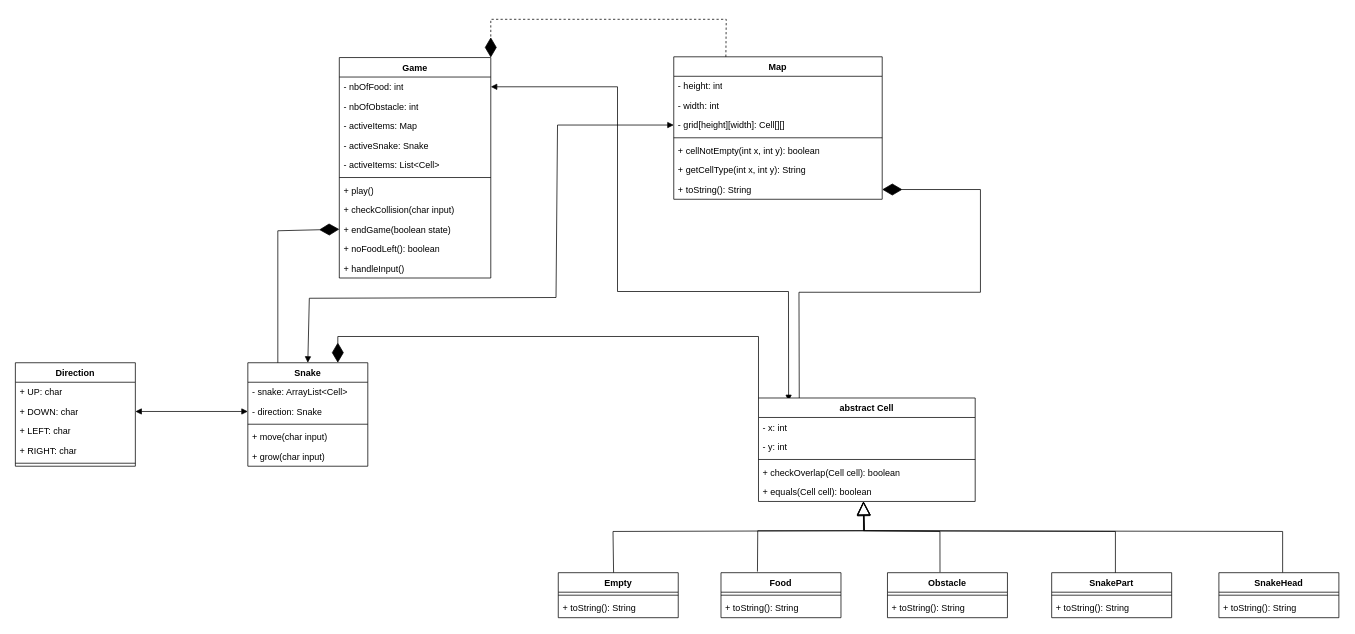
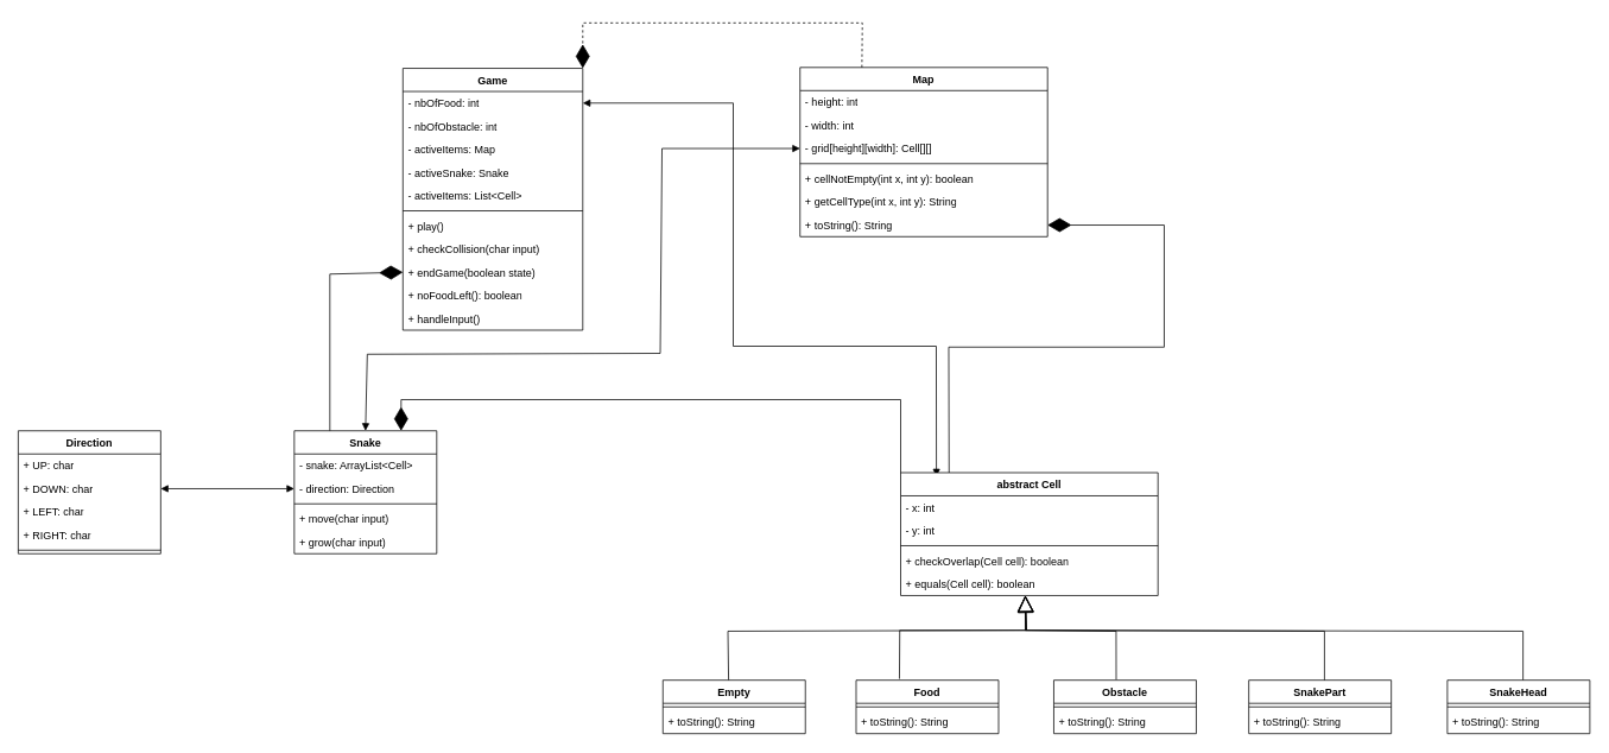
  <mxCell id="0" />
  <mxCell id="1" parent="0" />
  <mxCell id="2" value="Map" style="swimlane;fontStyle=1;align=center;verticalAlign=top;childLayout=stackLayout;horizontal=1;startSize=26;horizontalStack=0;resizeParent=1;resizeParentMax=0;resizeLast=0;collapsible=1;marginBottom=0;whiteSpace=wrap;html=1;" parent="1" vertex="1"><mxGeometry x="898" y="70" width="278" height="190" as="geometry" /></mxCell>
  <mxCell id="3" value="- height: int" style="text;align=left;verticalAlign=top;spacingLeft=4;spacingRight=4;overflow=hidden;rotatable=0;points=[[0,0.5],[1,0.5]];portConstraint=eastwest;whiteSpace=wrap;html=1;" parent="2" vertex="1"><mxGeometry y="26" width="278" height="26" as="geometry" /></mxCell>
  <mxCell id="4" value="- width: int" style="text;align=left;verticalAlign=top;spacingLeft=4;spacingRight=4;overflow=hidden;rotatable=0;points=[[0,0.5],[1,0.5]];portConstraint=eastwest;whiteSpace=wrap;html=1;" parent="2" vertex="1"><mxGeometry y="52" width="278" height="26" as="geometry" /></mxCell>
  <mxCell id="5" value="- grid[height][width]: Cell[][]" style="text;align=left;verticalAlign=top;spacingLeft=4;spacingRight=4;overflow=hidden;rotatable=0;points=[[0,0.5],[1,0.5]];portConstraint=eastwest;whiteSpace=wrap;html=1;" parent="2" vertex="1"><mxGeometry y="78" width="278" height="26" as="geometry" /></mxCell>
  <mxCell id="6" value="" style="line;strokeWidth=1;align=left;verticalAlign=middle;spacingTop=-1;spacingLeft=3;spacingRight=3;rotatable=0;labelPosition=right;points=[];portConstraint=eastwest;" parent="2" vertex="1"><mxGeometry y="104" width="278" height="8" as="geometry" /></mxCell>
  <mxCell id="7" value="+ cellNotEmpty(int x, int y): boolean&lt;div&gt;&lt;br&gt;&lt;/div&gt;" style="text;align=left;verticalAlign=top;spacingLeft=4;spacingRight=4;overflow=hidden;rotatable=0;points=[[0,0.5],[1,0.5]];portConstraint=eastwest;whiteSpace=wrap;html=1;" parent="2" vertex="1"><mxGeometry y="112" width="278" height="26" as="geometry" /></mxCell>
  <mxCell id="8" value="+ getCellType(int x, int y): String" style="text;align=left;verticalAlign=top;spacingLeft=4;spacingRight=4;overflow=hidden;rotatable=0;points=[[0,0.5],[1,0.5]];portConstraint=eastwest;whiteSpace=wrap;html=1;" parent="2" vertex="1"><mxGeometry y="138" width="278" height="26" as="geometry" /></mxCell>
  <mxCell id="9" value="+ toString(): String" style="text;align=left;verticalAlign=top;spacingLeft=4;spacingRight=4;overflow=hidden;rotatable=0;points=[[0,0.5],[1,0.5]];portConstraint=eastwest;whiteSpace=wrap;html=1;" parent="2" vertex="1"><mxGeometry y="164" width="278" height="26" as="geometry" /></mxCell>
  <mxCell id="10" value="Snake" style="swimlane;fontStyle=1;align=center;verticalAlign=top;childLayout=stackLayout;horizontal=1;startSize=26;horizontalStack=0;resizeParent=1;resizeParentMax=0;resizeLast=0;collapsible=1;marginBottom=0;whiteSpace=wrap;html=1;" parent="1" vertex="1"><mxGeometry x="330" y="478" width="160" height="138" as="geometry" /></mxCell>
  <mxCell id="11" value="- snake: ArrayList&amp;lt;Cell&amp;gt;" style="text;align=left;verticalAlign=top;spacingLeft=4;spacingRight=4;overflow=hidden;rotatable=0;points=[[0,0.5],[1,0.5]];portConstraint=eastwest;whiteSpace=wrap;html=1;" parent="10" vertex="1"><mxGeometry y="26" width="160" height="26" as="geometry" /></mxCell>
- <mxCell id="12" value="- direction: Snake" style="text;align=left;verticalAlign=top;spacingLeft=4;spacingRight=4;overflow=hidden;rotatable=0;points=[[0,0.5],[1,0.5]];portConstraint=eastwest;whiteSpace=wrap;html=1;" parent="10" vertex="1"><mxGeometry y="52" width="160" height="26" as="geometry" /></mxCell>
+ <mxCell id="12" value="- direction: Direction" style="text;align=left;verticalAlign=top;spacingLeft=4;spacingRight=4;overflow=hidden;rotatable=0;points=[[0,0.5],[1,0.5]];portConstraint=eastwest;whiteSpace=wrap;html=1;" parent="10" vertex="1"><mxGeometry y="52" width="160" height="26" as="geometry" /></mxCell>
  <mxCell id="13" value="" style="line;strokeWidth=1;align=left;verticalAlign=middle;spacingTop=-1;spacingLeft=3;spacingRight=3;rotatable=0;labelPosition=right;points=[];portConstraint=eastwest;" parent="10" vertex="1"><mxGeometry y="78" width="160" height="8" as="geometry" /></mxCell>
  <mxCell id="14" value="+ move(char input)" style="text;align=left;verticalAlign=top;spacingLeft=4;spacingRight=4;overflow=hidden;rotatable=0;points=[[0,0.5],[1,0.5]];portConstraint=eastwest;whiteSpace=wrap;html=1;" parent="10" vertex="1"><mxGeometry y="86" width="160" height="26" as="geometry" /></mxCell>
  <mxCell id="15" value="+ grow(char input)" style="text;align=left;verticalAlign=top;spacingLeft=4;spacingRight=4;overflow=hidden;rotatable=0;points=[[0,0.5],[1,0.5]];portConstraint=eastwest;whiteSpace=wrap;html=1;" parent="10" vertex="1"><mxGeometry y="112" width="160" height="26" as="geometry" /></mxCell>
  <mxCell id="16" value="Direction" style="swimlane;fontStyle=1;align=center;verticalAlign=top;childLayout=stackLayout;horizontal=1;startSize=26;horizontalStack=0;resizeParent=1;resizeParentMax=0;resizeLast=0;collapsible=1;marginBottom=0;whiteSpace=wrap;html=1;" parent="1" vertex="1"><mxGeometry x="20" y="478" width="160" height="138" as="geometry" /></mxCell>
  <mxCell id="17" value="+ UP: char" style="text;align=left;verticalAlign=top;spacingLeft=4;spacingRight=4;overflow=hidden;rotatable=0;points=[[0,0.5],[1,0.5]];portConstraint=eastwest;whiteSpace=wrap;html=1;" parent="16" vertex="1"><mxGeometry y="26" width="160" height="26" as="geometry" /></mxCell>
  <mxCell id="18" value="+ DOWN: char" style="text;align=left;verticalAlign=top;spacingLeft=4;spacingRight=4;overflow=hidden;rotatable=0;points=[[0,0.5],[1,0.5]];portConstraint=eastwest;whiteSpace=wrap;html=1;" parent="16" vertex="1"><mxGeometry y="52" width="160" height="26" as="geometry" /></mxCell>
  <mxCell id="19" value="+ LEFT: char" style="text;align=left;verticalAlign=top;spacingLeft=4;spacingRight=4;overflow=hidden;rotatable=0;points=[[0,0.5],[1,0.5]];portConstraint=eastwest;whiteSpace=wrap;html=1;" parent="16" vertex="1"><mxGeometry y="78" width="160" height="26" as="geometry" /></mxCell>
  <mxCell id="20" value="+ RIGHT: char" style="text;align=left;verticalAlign=top;spacingLeft=4;spacingRight=4;overflow=hidden;rotatable=0;points=[[0,0.5],[1,0.5]];portConstraint=eastwest;whiteSpace=wrap;html=1;" parent="16" vertex="1"><mxGeometry y="104" width="160" height="26" as="geometry" /></mxCell>
  <mxCell id="21" value="" style="line;strokeWidth=1;align=left;verticalAlign=middle;spacingTop=-1;spacingLeft=3;spacingRight=3;rotatable=0;labelPosition=right;points=[];portConstraint=eastwest;" parent="16" vertex="1"><mxGeometry y="130" width="160" height="8" as="geometry" /></mxCell>
  <mxCell id="22" value="Game" style="swimlane;fontStyle=1;align=center;verticalAlign=top;childLayout=stackLayout;horizontal=1;startSize=26;horizontalStack=0;resizeParent=1;resizeParentMax=0;resizeLast=0;collapsible=1;marginBottom=0;whiteSpace=wrap;html=1;" parent="1" vertex="1"><mxGeometry x="452" y="71" width="202" height="294" as="geometry" /></mxCell>
  <mxCell id="23" value="- nbOfFood: int" style="text;align=left;verticalAlign=top;spacingLeft=4;spacingRight=4;overflow=hidden;rotatable=0;points=[[0,0.5],[1,0.5]];portConstraint=eastwest;whiteSpace=wrap;html=1;" parent="22" vertex="1"><mxGeometry y="26" width="202" height="26" as="geometry" /></mxCell>
  <mxCell id="24" value="- nbOfObstacle: int" style="text;align=left;verticalAlign=top;spacingLeft=4;spacingRight=4;overflow=hidden;rotatable=0;points=[[0,0.5],[1,0.5]];portConstraint=eastwest;whiteSpace=wrap;html=1;" parent="22" vertex="1"><mxGeometry y="52" width="202" height="26" as="geometry" /></mxCell>
  <mxCell id="25" value="- activeItems: Map" style="text;align=left;verticalAlign=top;spacingLeft=4;spacingRight=4;overflow=hidden;rotatable=0;points=[[0,0.5],[1,0.5]];portConstraint=eastwest;whiteSpace=wrap;html=1;" parent="22" vertex="1"><mxGeometry y="78" width="202" height="26" as="geometry" /></mxCell>
  <mxCell id="26" value="- activeSnake: Snake" style="text;align=left;verticalAlign=top;spacingLeft=4;spacingRight=4;overflow=hidden;rotatable=0;points=[[0,0.5],[1,0.5]];portConstraint=eastwest;whiteSpace=wrap;html=1;" parent="22" vertex="1"><mxGeometry y="104" width="202" height="26" as="geometry" /></mxCell>
  <mxCell id="27" value="- activeItems: List&amp;lt;Cell&amp;gt;" style="text;align=left;verticalAlign=top;spacingLeft=4;spacingRight=4;overflow=hidden;rotatable=0;points=[[0,0.5],[1,0.5]];portConstraint=eastwest;whiteSpace=wrap;html=1;" parent="22" vertex="1"><mxGeometry y="130" width="202" height="26" as="geometry" /></mxCell>
  <mxCell id="28" value="" style="line;strokeWidth=1;align=left;verticalAlign=middle;spacingTop=-1;spacingLeft=3;spacingRight=3;rotatable=0;labelPosition=right;points=[];portConstraint=eastwest;" parent="22" vertex="1"><mxGeometry y="156" width="202" height="8" as="geometry" /></mxCell>
  <mxCell id="29" value="+ play()" style="text;align=left;verticalAlign=top;spacingLeft=4;spacingRight=4;overflow=hidden;rotatable=0;points=[[0,0.5],[1,0.5]];portConstraint=eastwest;whiteSpace=wrap;html=1;" parent="22" vertex="1"><mxGeometry y="164" width="202" height="26" as="geometry" /></mxCell>
  <mxCell id="30" value="+ checkCollision(char input)" style="text;align=left;verticalAlign=top;spacingLeft=4;spacingRight=4;overflow=hidden;rotatable=0;points=[[0,0.5],[1,0.5]];portConstraint=eastwest;whiteSpace=wrap;html=1;" parent="22" vertex="1"><mxGeometry y="190" width="202" height="26" as="geometry" /></mxCell>
  <mxCell id="31" value="+ endGame(boolean state)" style="text;align=left;verticalAlign=top;spacingLeft=4;spacingRight=4;overflow=hidden;rotatable=0;points=[[0,0.5],[1,0.5]];portConstraint=eastwest;whiteSpace=wrap;html=1;" parent="22" vertex="1"><mxGeometry y="216" width="202" height="26" as="geometry" /></mxCell>
  <mxCell id="32" value="+ noFoodLeft(): boolean" style="text;align=left;verticalAlign=top;spacingLeft=4;spacingRight=4;overflow=hidden;rotatable=0;points=[[0,0.5],[1,0.5]];portConstraint=eastwest;whiteSpace=wrap;html=1;" parent="22" vertex="1"><mxGeometry y="242" width="202" height="26" as="geometry" /></mxCell>
  <mxCell id="33" value="+ handleInput()" style="text;align=left;verticalAlign=top;spacingLeft=4;spacingRight=4;overflow=hidden;rotatable=0;points=[[0,0.5],[1,0.5]];portConstraint=eastwest;whiteSpace=wrap;html=1;" parent="22" vertex="1"><mxGeometry y="268" width="202" height="26" as="geometry" /></mxCell>
  <mxCell id="34" value="" style="endArrow=diamondThin;endFill=1;endSize=24;html=1;rounded=0;exitX=0;exitY=0;exitDx=0;exitDy=0;entryX=0.75;entryY=0;entryDx=0;entryDy=0;" parent="1" source="38" target="10" edge="1"><mxGeometry width="160" relative="1" as="geometry"><mxPoint x="703" y="600" as="sourcePoint" /><mxPoint x="578" y="533" as="targetPoint" /><Array as="points"><mxPoint x="1011" y="443" /><mxPoint x="450" y="443" /></Array></mxGeometry></mxCell>
  <mxCell id="35" value="" style="endArrow=block;startArrow=block;endFill=1;startFill=1;html=1;rounded=0;entryX=0;entryY=0.5;entryDx=0;entryDy=0;exitX=0.5;exitY=0;exitDx=0;exitDy=0;" parent="1" source="10" target="5" edge="1"><mxGeometry width="160" relative="1" as="geometry"><mxPoint x="410" y="448" as="sourcePoint" /><mxPoint x="765" y="448" as="targetPoint" /><Array as="points"><mxPoint x="412" y="392" /><mxPoint x="741" y="391" /><mxPoint x="743" y="161" /></Array></mxGeometry></mxCell>
  <mxCell id="36" value="" style="endArrow=block;startArrow=block;endFill=1;startFill=1;html=1;rounded=0;entryX=1;entryY=0.5;entryDx=0;entryDy=0;exitX=0;exitY=0.5;exitDx=0;exitDy=0;" parent="1" source="12" target="18" edge="1"><mxGeometry width="160" relative="1" as="geometry"><mxPoint x="430" y="498" as="sourcePoint" /><mxPoint x="919" y="22" as="targetPoint" /><Array as="points" /></mxGeometry></mxCell>
  <mxCell id="37" value="" style="endArrow=block;startArrow=block;endFill=1;startFill=1;html=1;rounded=0;exitX=0.139;exitY=0.031;exitDx=0;exitDy=0;entryX=1;entryY=0.5;entryDx=0;entryDy=0;exitPerimeter=0;" parent="1" source="38" target="23" edge="1"><mxGeometry width="160" relative="1" as="geometry"><mxPoint x="439" y="628" as="sourcePoint" /><mxPoint x="662" y="75" as="targetPoint" /><Array as="points"><mxPoint x="1051" y="383" /><mxPoint x="823" y="383" /><mxPoint x="823" y="110" /></Array></mxGeometry></mxCell>
  <mxCell id="38" value="abstract Cell" style="swimlane;fontStyle=1;align=center;verticalAlign=top;childLayout=stackLayout;horizontal=1;startSize=26;horizontalStack=0;resizeParent=1;resizeParentMax=0;resizeLast=0;collapsible=1;marginBottom=0;whiteSpace=wrap;html=1;" parent="1" vertex="1"><mxGeometry x="1011" y="525" width="289" height="138" as="geometry" /></mxCell>
  <mxCell id="39" value="- x: int" style="text;align=left;verticalAlign=top;spacingLeft=4;spacingRight=4;overflow=hidden;rotatable=0;points=[[0,0.5],[1,0.5]];portConstraint=eastwest;whiteSpace=wrap;html=1;" parent="38" vertex="1"><mxGeometry y="26" width="289" height="26" as="geometry" /></mxCell>
  <mxCell id="40" value="- y: int" style="text;align=left;verticalAlign=top;spacingLeft=4;spacingRight=4;overflow=hidden;rotatable=0;points=[[0,0.5],[1,0.5]];portConstraint=eastwest;whiteSpace=wrap;html=1;" parent="38" vertex="1"><mxGeometry y="52" width="289" height="26" as="geometry" /></mxCell>
  <mxCell id="41" value="" style="line;strokeWidth=1;align=left;verticalAlign=middle;spacingTop=-1;spacingLeft=3;spacingRight=3;rotatable=0;labelPosition=right;points=[];portConstraint=eastwest;" parent="38" vertex="1"><mxGeometry y="78" width="289" height="8" as="geometry" /></mxCell>
  <mxCell id="42" value="+ checkOverlap(Cell cell): boolean&lt;div&gt;&lt;br&gt;&lt;/div&gt;" style="text;align=left;verticalAlign=top;spacingLeft=4;spacingRight=4;overflow=hidden;rotatable=0;points=[[0,0.5],[1,0.5]];portConstraint=eastwest;whiteSpace=wrap;html=1;" parent="38" vertex="1"><mxGeometry y="86" width="289" height="26" as="geometry" /></mxCell>
  <mxCell id="43" value="+ equals(Cell cell): boolean" style="text;align=left;verticalAlign=top;spacingLeft=4;spacingRight=4;overflow=hidden;rotatable=0;points=[[0,0.5],[1,0.5]];portConstraint=eastwest;whiteSpace=wrap;html=1;" parent="38" vertex="1"><mxGeometry y="112" width="289" height="26" as="geometry" /></mxCell>
  <mxCell id="44" value="Empty" style="swimlane;fontStyle=1;align=center;verticalAlign=top;childLayout=stackLayout;horizontal=1;startSize=26;horizontalStack=0;resizeParent=1;resizeParentMax=0;resizeLast=0;collapsible=1;marginBottom=0;whiteSpace=wrap;html=1;" parent="1" vertex="1"><mxGeometry x="744" y="758" width="160" height="60" as="geometry" /></mxCell>
  <mxCell id="45" value="" style="line;strokeWidth=1;align=left;verticalAlign=middle;spacingTop=-1;spacingLeft=3;spacingRight=3;rotatable=0;labelPosition=right;points=[];portConstraint=eastwest;" parent="44" vertex="1"><mxGeometry y="26" width="160" height="8" as="geometry" /></mxCell>
  <mxCell id="46" value="+ toString(): String" style="text;align=left;verticalAlign=top;spacingLeft=4;spacingRight=4;overflow=hidden;rotatable=0;points=[[0,0.5],[1,0.5]];portConstraint=eastwest;whiteSpace=wrap;html=1;" parent="44" vertex="1"><mxGeometry y="34" width="160" height="26" as="geometry" /></mxCell>
  <mxCell id="47" value="Food" style="swimlane;fontStyle=1;align=center;verticalAlign=top;childLayout=stackLayout;horizontal=1;startSize=26;horizontalStack=0;resizeParent=1;resizeParentMax=0;resizeLast=0;collapsible=1;marginBottom=0;whiteSpace=wrap;html=1;" parent="1" vertex="1"><mxGeometry x="961" y="758" width="160" height="60" as="geometry" /></mxCell>
  <mxCell id="48" value="" style="line;strokeWidth=1;align=left;verticalAlign=middle;spacingTop=-1;spacingLeft=3;spacingRight=3;rotatable=0;labelPosition=right;points=[];portConstraint=eastwest;" parent="47" vertex="1"><mxGeometry y="26" width="160" height="8" as="geometry" /></mxCell>
  <mxCell id="49" value="+ toString(): String" style="text;align=left;verticalAlign=top;spacingLeft=4;spacingRight=4;overflow=hidden;rotatable=0;points=[[0,0.5],[1,0.5]];portConstraint=eastwest;whiteSpace=wrap;html=1;" parent="47" vertex="1"><mxGeometry y="34" width="160" height="26" as="geometry" /></mxCell>
  <mxCell id="50" value="SnakePart" style="swimlane;fontStyle=1;align=center;verticalAlign=top;childLayout=stackLayout;horizontal=1;startSize=26;horizontalStack=0;resizeParent=1;resizeParentMax=0;resizeLast=0;collapsible=1;marginBottom=0;whiteSpace=wrap;html=1;" parent="1" vertex="1"><mxGeometry x="1402" y="758" width="160" height="60" as="geometry" /></mxCell>
  <mxCell id="51" value="" style="line;strokeWidth=1;align=left;verticalAlign=middle;spacingTop=-1;spacingLeft=3;spacingRight=3;rotatable=0;labelPosition=right;points=[];portConstraint=eastwest;" parent="50" vertex="1"><mxGeometry y="26" width="160" height="8" as="geometry" /></mxCell>
  <mxCell id="52" value="+ toString(): String" style="text;align=left;verticalAlign=top;spacingLeft=4;spacingRight=4;overflow=hidden;rotatable=0;points=[[0,0.5],[1,0.5]];portConstraint=eastwest;whiteSpace=wrap;html=1;" parent="50" vertex="1"><mxGeometry y="34" width="160" height="26" as="geometry" /></mxCell>
  <mxCell id="53" value="Obstacle" style="swimlane;fontStyle=1;align=center;verticalAlign=top;childLayout=stackLayout;horizontal=1;startSize=26;horizontalStack=0;resizeParent=1;resizeParentMax=0;resizeLast=0;collapsible=1;marginBottom=0;whiteSpace=wrap;html=1;" parent="1" vertex="1"><mxGeometry x="1183" y="758" width="160" height="60" as="geometry" /></mxCell>
  <mxCell id="54" value="" style="line;strokeWidth=1;align=left;verticalAlign=middle;spacingTop=-1;spacingLeft=3;spacingRight=3;rotatable=0;labelPosition=right;points=[];portConstraint=eastwest;" parent="53" vertex="1"><mxGeometry y="26" width="160" height="8" as="geometry" /></mxCell>
  <mxCell id="55" value="+ toString(): String" style="text;align=left;verticalAlign=top;spacingLeft=4;spacingRight=4;overflow=hidden;rotatable=0;points=[[0,0.5],[1,0.5]];portConstraint=eastwest;whiteSpace=wrap;html=1;" parent="53" vertex="1"><mxGeometry y="34" width="160" height="26" as="geometry" /></mxCell>
  <mxCell id="56" value="" style="endArrow=block;endSize=16;endFill=0;html=1;rounded=0;exitX=0.438;exitY=-0.011;exitDx=0;exitDy=0;exitPerimeter=0;" parent="1" source="53" edge="1"><mxGeometry x="-0.439" y="-106" width="160" relative="1" as="geometry"><mxPoint x="1252" y="745" as="sourcePoint" /><mxPoint x="1151" y="663" as="targetPoint" /><Array as="points"><mxPoint x="1253" y="703" /><mxPoint x="1152" y="702" /></Array><mxPoint x="104" y="95" as="offset" /></mxGeometry></mxCell>
  <mxCell id="57" value="" style="endArrow=block;endSize=16;endFill=0;html=1;rounded=0;exitX=0.438;exitY=-0.011;exitDx=0;exitDy=0;exitPerimeter=0;" parent="1" edge="1"><mxGeometry x="-0.439" y="-106" width="160" relative="1" as="geometry"><mxPoint x="1487" y="758" as="sourcePoint" /><mxPoint x="1151" y="664" as="targetPoint" /><Array as="points"><mxPoint x="1487" y="703" /><mxPoint x="1152" y="702" /></Array><mxPoint x="104" y="95" as="offset" /></mxGeometry></mxCell>
  <mxCell id="58" value="" style="endArrow=block;endSize=16;endFill=0;html=1;rounded=0;exitX=0.461;exitY=-0.003;exitDx=0;exitDy=0;exitPerimeter=0;" parent="1" source="44" edge="1"><mxGeometry x="-0.439" y="-106" width="160" relative="1" as="geometry"><mxPoint x="1253" y="758" as="sourcePoint" /><mxPoint x="1151" y="663" as="targetPoint" /><Array as="points"><mxPoint x="817" y="703" /><mxPoint x="1152" y="702" /></Array><mxPoint x="104" y="95" as="offset" /></mxGeometry></mxCell>
  <mxCell id="59" value="" style="endArrow=block;endSize=16;endFill=0;html=1;rounded=0;exitX=0.304;exitY=-0.025;exitDx=0;exitDy=0;exitPerimeter=0;" parent="1" source="47" edge="1"><mxGeometry x="-0.439" y="-106" width="160" relative="1" as="geometry"><mxPoint x="1253" y="758" as="sourcePoint" /><mxPoint x="1151" y="663" as="targetPoint" /><Array as="points"><mxPoint x="1010" y="702" /><mxPoint x="1152" y="702" /></Array><mxPoint x="104" y="95" as="offset" /></mxGeometry></mxCell>
  <mxCell id="60" value="" style="endArrow=diamondThin;endFill=1;endSize=24;html=1;rounded=0;exitX=0.25;exitY=0;exitDx=0;exitDy=0;entryX=0;entryY=0.5;entryDx=0;entryDy=0;" parent="1" source="10" target="31" edge="1"><mxGeometry width="160" relative="1" as="geometry"><mxPoint x="713" y="610" as="sourcePoint" /><mxPoint x="499" y="649" as="targetPoint" /><Array as="points"><mxPoint x="370" y="302" /></Array></mxGeometry></mxCell>
  <mxCell id="61" value="" style="endArrow=diamondThin;endFill=1;endSize=24;html=1;rounded=0;entryX=1;entryY=0;entryDx=0;entryDy=0;exitX=0.25;exitY=0;exitDx=0;exitDy=0;dashed=1;" parent="1" source="2" target="22" edge="1"><mxGeometry width="160" relative="1" as="geometry"><mxPoint x="920" y="62" as="sourcePoint" /><mxPoint x="640" y="24" as="targetPoint" /><Array as="points"><mxPoint x="968" y="20" /><mxPoint x="654" y="20" /></Array></mxGeometry></mxCell>
  <mxCell id="62" value="" style="endArrow=diamondThin;endFill=1;endSize=24;html=1;rounded=0;entryX=1;entryY=0.5;entryDx=0;entryDy=0;exitX=0.365;exitY=-0.049;exitDx=0;exitDy=0;exitPerimeter=0;" parent="1" target="9" edge="1"><mxGeometry width="160" relative="1" as="geometry"><mxPoint x="1065.37" y="524.996" as="sourcePoint" /><mxPoint x="1063.005" y="292.836" as="targetPoint" /><Array as="points"><mxPoint x="1065" y="384" /><mxPoint x="1307" y="384" /><mxPoint x="1307" y="247" /></Array></mxGeometry></mxCell>
  <mxCell id="63" value="" style="endArrow=block;endSize=16;endFill=0;html=1;rounded=0;exitX=0.438;exitY=-0.011;exitDx=0;exitDy=0;exitPerimeter=0;" parent="1" edge="1"><mxGeometry x="-0.439" y="-106" width="160" relative="1" as="geometry"><mxPoint x="1710" y="758" as="sourcePoint" /><mxPoint x="1151" y="663" as="targetPoint" /><Array as="points"><mxPoint x="1710" y="703" /><mxPoint x="1151" y="702" /></Array><mxPoint x="104" y="95" as="offset" /></mxGeometry></mxCell>
  <mxCell id="64" value="SnakeHead" style="swimlane;fontStyle=1;align=center;verticalAlign=top;childLayout=stackLayout;horizontal=1;startSize=26;horizontalStack=0;resizeParent=1;resizeParentMax=0;resizeLast=0;collapsible=1;marginBottom=0;whiteSpace=wrap;html=1;" parent="1" vertex="1"><mxGeometry x="1625" y="758" width="160" height="60" as="geometry" /></mxCell>
  <mxCell id="65" value="" style="line;strokeWidth=1;align=left;verticalAlign=middle;spacingTop=-1;spacingLeft=3;spacingRight=3;rotatable=0;labelPosition=right;points=[];portConstraint=eastwest;" parent="64" vertex="1"><mxGeometry y="26" width="160" height="8" as="geometry" /></mxCell>
  <mxCell id="66" value="+ toString(): String" style="text;align=left;verticalAlign=top;spacingLeft=4;spacingRight=4;overflow=hidden;rotatable=0;points=[[0,0.5],[1,0.5]];portConstraint=eastwest;whiteSpace=wrap;html=1;" parent="64" vertex="1"><mxGeometry y="34" width="160" height="26" as="geometry" /></mxCell>
